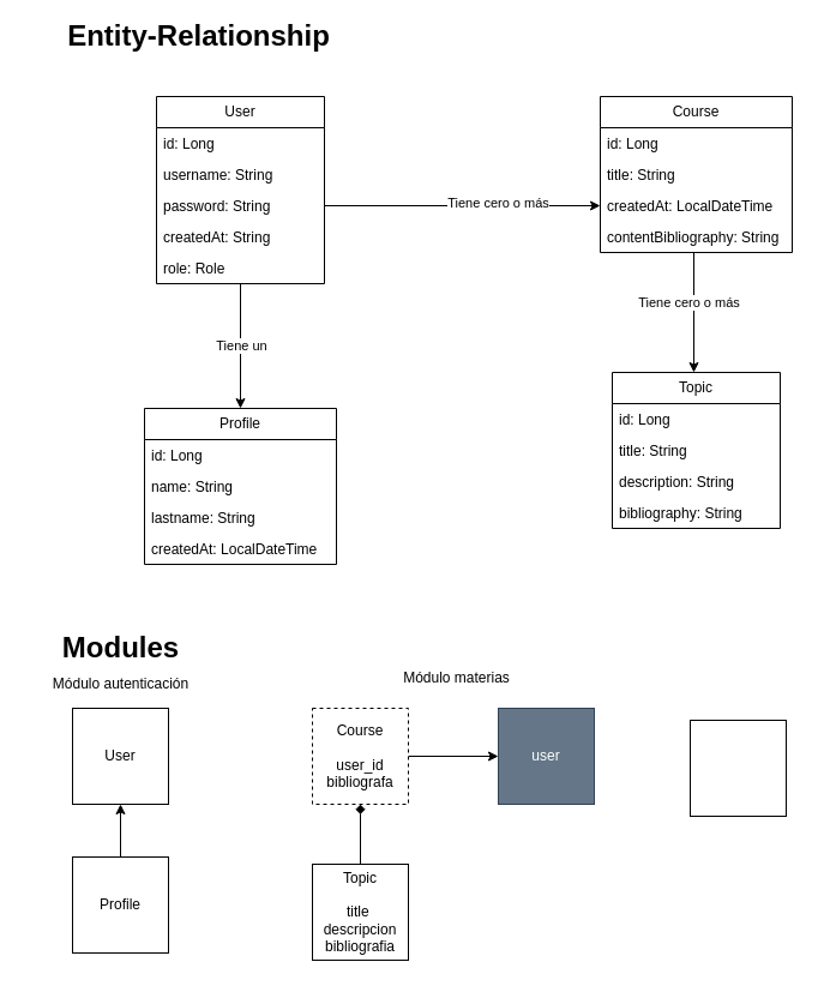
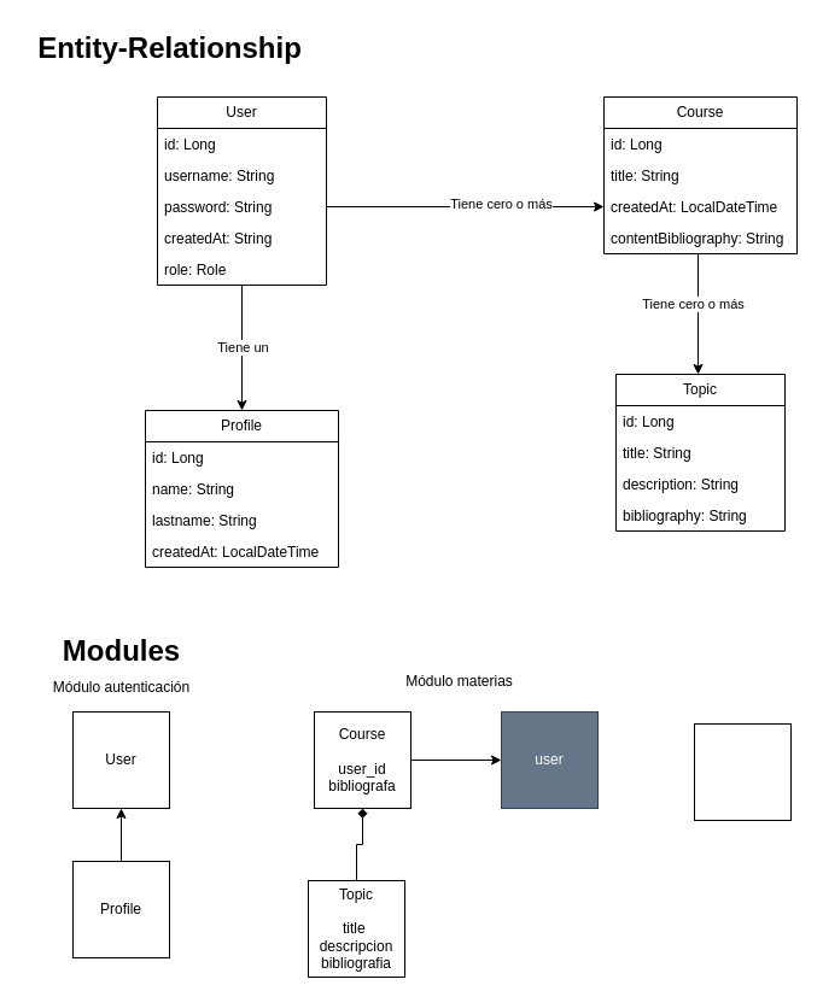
  <mxCell id="0" />
  <mxCell id="1" parent="0" />
  <mxCell id="2" style="edgeStyle=orthogonalEdgeStyle;rounded=0;orthogonalLoop=1;jettySize=auto;html=1;" parent="1" source="3" target="4" edge="1"><mxGeometry relative="1" as="geometry" /></mxCell>
- <mxCell id="3" value="Course&lt;br&gt;&lt;br&gt;user_id&lt;br&gt;bibliografa" style="whiteSpace=wrap;html=1;aspect=fixed;dashed=1;" parent="1" vertex="1"><mxGeometry x="260" y="590" width="80" height="80" as="geometry" /></mxCell>
+ <mxCell id="3" value="Course&lt;br&gt;&lt;br&gt;user_id&lt;br&gt;bibliografa" style="whiteSpace=wrap;html=1;aspect=fixed;" parent="1" vertex="1"><mxGeometry x="260" y="590" width="80" height="80" as="geometry" /></mxCell>
  <mxCell id="4" value="user" style="whiteSpace=wrap;html=1;aspect=fixed;fillColor=#647687;fontColor=#ffffff;strokeColor=#314354;" parent="1" vertex="1"><mxGeometry x="415" y="590" width="80" height="80" as="geometry" /></mxCell>
  <mxCell id="5" value="Módulo materias" style="text;html=1;align=center;verticalAlign=middle;resizable=0;points=[];autosize=1;strokeColor=none;fillColor=none;" parent="1" vertex="1"><mxGeometry x="325" y="550" width="110" height="30" as="geometry" /></mxCell>
  <mxCell id="6" style="edgeStyle=orthogonalEdgeStyle;rounded=0;orthogonalLoop=1;jettySize=auto;html=1;entryX=0.5;entryY=1;entryDx=0;entryDy=0;endArrow=diamond;" parent="1" source="7" target="3" edge="1"><mxGeometry relative="1" as="geometry" /></mxCell>
- <mxCell id="7" value="Topic&lt;br&gt;&lt;br&gt;title&amp;nbsp;&lt;br&gt;descripcion&lt;br&gt;bibliografia" style="whiteSpace=wrap;html=1;aspect=fixed;" parent="1" vertex="1"><mxGeometry x="260" y="720" width="80" height="80" as="geometry" /></mxCell>
+ <mxCell id="7" value="Topic&lt;br&gt;&lt;br&gt;title&amp;nbsp;&lt;br&gt;descripcion&lt;br&gt;bibliografia" style="whiteSpace=wrap;html=1;aspect=fixed;" parent="1" vertex="1"><mxGeometry x="255" y="730" width="80" height="80" as="geometry" /></mxCell>
  <mxCell id="8" value="User" style="whiteSpace=wrap;html=1;aspect=fixed;" parent="1" vertex="1"><mxGeometry x="60" y="590" width="80" height="80" as="geometry" /></mxCell>
  <mxCell id="9" style="edgeStyle=orthogonalEdgeStyle;rounded=0;orthogonalLoop=1;jettySize=auto;html=1;entryX=0.5;entryY=1;entryDx=0;entryDy=0;" parent="1" source="10" target="8" edge="1"><mxGeometry relative="1" as="geometry" /></mxCell>
  <mxCell id="10" value="Profile" style="whiteSpace=wrap;html=1;aspect=fixed;" parent="1" vertex="1"><mxGeometry x="60" y="714" width="80" height="80" as="geometry" /></mxCell>
  <mxCell id="11" value="Módulo autenticación" style="text;html=1;align=center;verticalAlign=middle;resizable=0;points=[];autosize=1;strokeColor=none;fillColor=none;" parent="1" vertex="1"><mxGeometry x="30" y="555" width="140" height="30" as="geometry" /></mxCell>
  <mxCell id="12" value="" style="group" parent="1" vertex="1" connectable="0"><mxGeometry x="120" y="80" width="540" height="390" as="geometry" /></mxCell>
  <mxCell id="13" value="User" style="swimlane;fontStyle=0;childLayout=stackLayout;horizontal=1;startSize=26;fillColor=none;horizontalStack=0;resizeParent=1;resizeParentMax=0;resizeLast=0;collapsible=1;marginBottom=0;whiteSpace=wrap;html=1;" parent="12" vertex="1"><mxGeometry x="10" width="140" height="156" as="geometry" /></mxCell>
  <mxCell id="14" value="id: Long&lt;span style=&quot;white-space: pre;&quot;&gt;&#09;&lt;/span&gt;" style="text;strokeColor=none;fillColor=none;align=left;verticalAlign=top;spacingLeft=4;spacingRight=4;overflow=hidden;rotatable=0;points=[[0,0.5],[1,0.5]];portConstraint=eastwest;whiteSpace=wrap;html=1;" parent="13" vertex="1"><mxGeometry y="26" width="140" height="26" as="geometry" /></mxCell>
  <mxCell id="15" value="username: String" style="text;strokeColor=none;fillColor=none;align=left;verticalAlign=top;spacingLeft=4;spacingRight=4;overflow=hidden;rotatable=0;points=[[0,0.5],[1,0.5]];portConstraint=eastwest;whiteSpace=wrap;html=1;" parent="13" vertex="1"><mxGeometry y="52" width="140" height="26" as="geometry" /></mxCell>
  <mxCell id="16" value="password: String&lt;div&gt;&lt;br&gt;&lt;/div&gt;" style="text;strokeColor=none;fillColor=none;align=left;verticalAlign=top;spacingLeft=4;spacingRight=4;overflow=hidden;rotatable=0;points=[[0,0.5],[1,0.5]];portConstraint=eastwest;whiteSpace=wrap;html=1;" parent="13" vertex="1"><mxGeometry y="78" width="140" height="26" as="geometry" /></mxCell>
  <mxCell id="17" value="&lt;div&gt;createdAt: String&lt;/div&gt;" style="text;strokeColor=none;fillColor=none;align=left;verticalAlign=top;spacingLeft=4;spacingRight=4;overflow=hidden;rotatable=0;points=[[0,0.5],[1,0.5]];portConstraint=eastwest;whiteSpace=wrap;html=1;" parent="13" vertex="1"><mxGeometry y="104" width="140" height="26" as="geometry" /></mxCell>
  <mxCell id="18" value="&lt;div&gt;role: Role&lt;/div&gt;" style="text;strokeColor=none;fillColor=none;align=left;verticalAlign=top;spacingLeft=4;spacingRight=4;overflow=hidden;rotatable=0;points=[[0,0.5],[1,0.5]];portConstraint=eastwest;whiteSpace=wrap;html=1;" parent="13" vertex="1"><mxGeometry y="130" width="140" height="26" as="geometry" /></mxCell>
  <mxCell id="19" value="Profile" style="swimlane;fontStyle=0;childLayout=stackLayout;horizontal=1;startSize=26;fillColor=none;horizontalStack=0;resizeParent=1;resizeParentMax=0;resizeLast=0;collapsible=1;marginBottom=0;whiteSpace=wrap;html=1;" parent="12" vertex="1"><mxGeometry y="260" width="160" height="130" as="geometry" /></mxCell>
  <mxCell id="20" value="id: Long&lt;span style=&quot;white-space: pre;&quot;&gt;&#09;&lt;/span&gt;" style="text;strokeColor=none;fillColor=none;align=left;verticalAlign=top;spacingLeft=4;spacingRight=4;overflow=hidden;rotatable=0;points=[[0,0.5],[1,0.5]];portConstraint=eastwest;whiteSpace=wrap;html=1;" parent="19" vertex="1"><mxGeometry y="26" width="160" height="26" as="geometry" /></mxCell>
  <mxCell id="21" value="name: String&lt;div&gt;&lt;br&gt;&lt;/div&gt;" style="text;strokeColor=none;fillColor=none;align=left;verticalAlign=top;spacingLeft=4;spacingRight=4;overflow=hidden;rotatable=0;points=[[0,0.5],[1,0.5]];portConstraint=eastwest;whiteSpace=wrap;html=1;" parent="19" vertex="1"><mxGeometry y="52" width="160" height="26" as="geometry" /></mxCell>
  <mxCell id="22" value="lastname: String&lt;div&gt;&lt;br&gt;&lt;/div&gt;" style="text;strokeColor=none;fillColor=none;align=left;verticalAlign=top;spacingLeft=4;spacingRight=4;overflow=hidden;rotatable=0;points=[[0,0.5],[1,0.5]];portConstraint=eastwest;whiteSpace=wrap;html=1;" parent="19" vertex="1"><mxGeometry y="78" width="160" height="26" as="geometry" /></mxCell>
  <mxCell id="23" value="createdAt: LocalDateTime&lt;div&gt;&lt;br&gt;&lt;/div&gt;" style="text;strokeColor=none;fillColor=none;align=left;verticalAlign=top;spacingLeft=4;spacingRight=4;overflow=hidden;rotatable=0;points=[[0,0.5],[1,0.5]];portConstraint=eastwest;whiteSpace=wrap;html=1;" parent="19" vertex="1"><mxGeometry y="104" width="160" height="26" as="geometry" /></mxCell>
  <mxCell id="24" value="Topic" style="swimlane;fontStyle=0;childLayout=stackLayout;horizontal=1;startSize=26;fillColor=none;horizontalStack=0;resizeParent=1;resizeParentMax=0;resizeLast=0;collapsible=1;marginBottom=0;whiteSpace=wrap;html=1;" parent="12" vertex="1"><mxGeometry x="390" y="230" width="140" height="130" as="geometry" /></mxCell>
  <mxCell id="25" value="id: Long&lt;span style=&quot;white-space: pre;&quot;&gt;&#09;&lt;/span&gt;" style="text;strokeColor=none;fillColor=none;align=left;verticalAlign=top;spacingLeft=4;spacingRight=4;overflow=hidden;rotatable=0;points=[[0,0.5],[1,0.5]];portConstraint=eastwest;whiteSpace=wrap;html=1;" parent="24" vertex="1"><mxGeometry y="26" width="140" height="26" as="geometry" /></mxCell>
  <mxCell id="26" value="title: String&lt;div&gt;&lt;br&gt;&lt;/div&gt;" style="text;strokeColor=none;fillColor=none;align=left;verticalAlign=top;spacingLeft=4;spacingRight=4;overflow=hidden;rotatable=0;points=[[0,0.5],[1,0.5]];portConstraint=eastwest;whiteSpace=wrap;html=1;" parent="24" vertex="1"><mxGeometry y="52" width="140" height="26" as="geometry" /></mxCell>
  <mxCell id="27" value="description: String&lt;div&gt;&lt;br&gt;&lt;/div&gt;" style="text;strokeColor=none;fillColor=none;align=left;verticalAlign=top;spacingLeft=4;spacingRight=4;overflow=hidden;rotatable=0;points=[[0,0.5],[1,0.5]];portConstraint=eastwest;whiteSpace=wrap;html=1;" parent="24" vertex="1"><mxGeometry y="78" width="140" height="26" as="geometry" /></mxCell>
  <mxCell id="28" value="bibliography: String&lt;br&gt;&lt;div&gt;&lt;br&gt;&lt;/div&gt;" style="text;strokeColor=none;fillColor=none;align=left;verticalAlign=top;spacingLeft=4;spacingRight=4;overflow=hidden;rotatable=0;points=[[0,0.5],[1,0.5]];portConstraint=eastwest;whiteSpace=wrap;html=1;" parent="24" vertex="1"><mxGeometry y="104" width="140" height="26" as="geometry" /></mxCell>
  <mxCell id="29" style="edgeStyle=orthogonalEdgeStyle;rounded=0;orthogonalLoop=1;jettySize=auto;html=1;entryX=0.5;entryY=0;entryDx=0;entryDy=0;exitX=0.484;exitY=1;exitDx=0;exitDy=0;exitPerimeter=0;" parent="12" source="18" target="19" edge="1"><mxGeometry relative="1" as="geometry"><mxPoint x="-160" y="157" as="sourcePoint" /><Array as="points"><mxPoint x="80" y="156" /></Array></mxGeometry></mxCell>
  <mxCell id="30" value="Tiene un" style="edgeLabel;html=1;align=center;verticalAlign=middle;resizable=0;points=[];" parent="29" vertex="1" connectable="0"><mxGeometry x="-0.2" y="2" relative="1" as="geometry"><mxPoint x="-2" y="12" as="offset" /></mxGeometry></mxCell>
  <mxCell id="31" style="edgeStyle=orthogonalEdgeStyle;rounded=0;orthogonalLoop=1;jettySize=auto;html=1;exitX=1;exitY=0.5;exitDx=0;exitDy=0;entryX=0;entryY=0.5;entryDx=0;entryDy=0;" parent="12" source="16" target="36" edge="1"><mxGeometry relative="1" as="geometry"><Array as="points"><mxPoint x="150" y="91" /><mxPoint x="150" y="91" /></Array><mxPoint x="360" y="91" as="targetPoint" /></mxGeometry></mxCell>
  <mxCell id="32" value="Tiene cero o más" style="edgeLabel;html=1;align=center;verticalAlign=middle;resizable=0;points=[];" parent="31" vertex="1" connectable="0"><mxGeometry x="0.25" y="3" relative="1" as="geometry"><mxPoint as="offset" /></mxGeometry></mxCell>
  <mxCell id="33" value="Course" style="swimlane;fontStyle=0;childLayout=stackLayout;horizontal=1;startSize=26;fillColor=none;horizontalStack=0;resizeParent=1;resizeParentMax=0;resizeLast=0;collapsible=1;marginBottom=0;whiteSpace=wrap;html=1;" parent="12" vertex="1"><mxGeometry x="380" width="160" height="130" as="geometry" /></mxCell>
  <mxCell id="34" value="id: Long&lt;span style=&quot;white-space: pre;&quot;&gt;&#09;&lt;/span&gt;" style="text;strokeColor=none;fillColor=none;align=left;verticalAlign=top;spacingLeft=4;spacingRight=4;overflow=hidden;rotatable=0;points=[[0,0.5],[1,0.5]];portConstraint=eastwest;whiteSpace=wrap;html=1;" parent="33" vertex="1"><mxGeometry y="26" width="160" height="26" as="geometry" /></mxCell>
  <mxCell id="35" value="title: String&lt;div&gt;&lt;br&gt;&lt;/div&gt;" style="text;strokeColor=none;fillColor=none;align=left;verticalAlign=top;spacingLeft=4;spacingRight=4;overflow=hidden;rotatable=0;points=[[0,0.5],[1,0.5]];portConstraint=eastwest;whiteSpace=wrap;html=1;" parent="33" vertex="1"><mxGeometry y="52" width="160" height="26" as="geometry" /></mxCell>
  <mxCell id="36" value="createdAt: LocalDateTime&lt;div&gt;&lt;br&gt;&lt;/div&gt;" style="text;strokeColor=none;fillColor=none;align=left;verticalAlign=top;spacingLeft=4;spacingRight=4;overflow=hidden;rotatable=0;points=[[0,0.5],[1,0.5]];portConstraint=eastwest;whiteSpace=wrap;html=1;" parent="33" vertex="1"><mxGeometry y="78" width="160" height="26" as="geometry" /></mxCell>
  <mxCell id="37" value="contentBibliography: String" style="text;strokeColor=none;fillColor=none;align=left;verticalAlign=top;spacingLeft=4;spacingRight=4;overflow=hidden;rotatable=0;points=[[0,0.5],[1,0.5]];portConstraint=eastwest;whiteSpace=wrap;html=1;" parent="33" vertex="1"><mxGeometry y="104" width="160" height="26" as="geometry" /></mxCell>
  <mxCell id="38" style="edgeStyle=orthogonalEdgeStyle;rounded=0;orthogonalLoop=1;jettySize=auto;html=1;" parent="12" target="24" edge="1"><mxGeometry relative="1" as="geometry"><mxPoint x="460" y="130" as="sourcePoint" /><Array as="points"><mxPoint x="458" y="130" /></Array></mxGeometry></mxCell>
  <mxCell id="39" value="Tiene cero o más" style="edgeLabel;html=1;align=center;verticalAlign=middle;resizable=0;points=[];" parent="38" vertex="1" connectable="0"><mxGeometry x="-0.176" y="-5" relative="1" as="geometry"><mxPoint y="1" as="offset" /></mxGeometry></mxCell>
- <mxCell id="40" value="&lt;font style=&quot;font-size: 24px;&quot;&gt;&lt;b&gt;Entity-Relationship&lt;/b&gt;&lt;/font&gt;" style="text;html=1;align=center;verticalAlign=middle;resizable=0;points=[];autosize=1;strokeColor=none;fillColor=none;" parent="1" vertex="1"><mxGeometry x="45" y="10" width="240" height="40" as="geometry" /></mxCell>
+ <mxCell id="40" value="&lt;font style=&quot;font-size: 24px;&quot;&gt;&lt;b&gt;Entity-Relationship&lt;/b&gt;&lt;/font&gt;" style="text;html=1;align=center;verticalAlign=middle;resizable=0;points=[];autosize=1;strokeColor=none;fillColor=none;" parent="1" vertex="1"><mxGeometry x="20" y="20" width="240" height="40" as="geometry" /></mxCell>
  <mxCell id="41" value="&lt;font style=&quot;font-size: 24px;&quot;&gt;&lt;b&gt;Modules&lt;/b&gt;&lt;/font&gt;" style="text;html=1;align=center;verticalAlign=middle;resizable=0;points=[];autosize=1;strokeColor=none;fillColor=none;" parent="1" vertex="1"><mxGeometry x="40" y="520" width="120" height="40" as="geometry" /></mxCell>
  <mxCell id="42" value="" style="whiteSpace=wrap;html=1;aspect=fixed;" vertex="1" parent="1"><mxGeometry x="575" y="600" width="80" height="80" as="geometry" /></mxCell>
